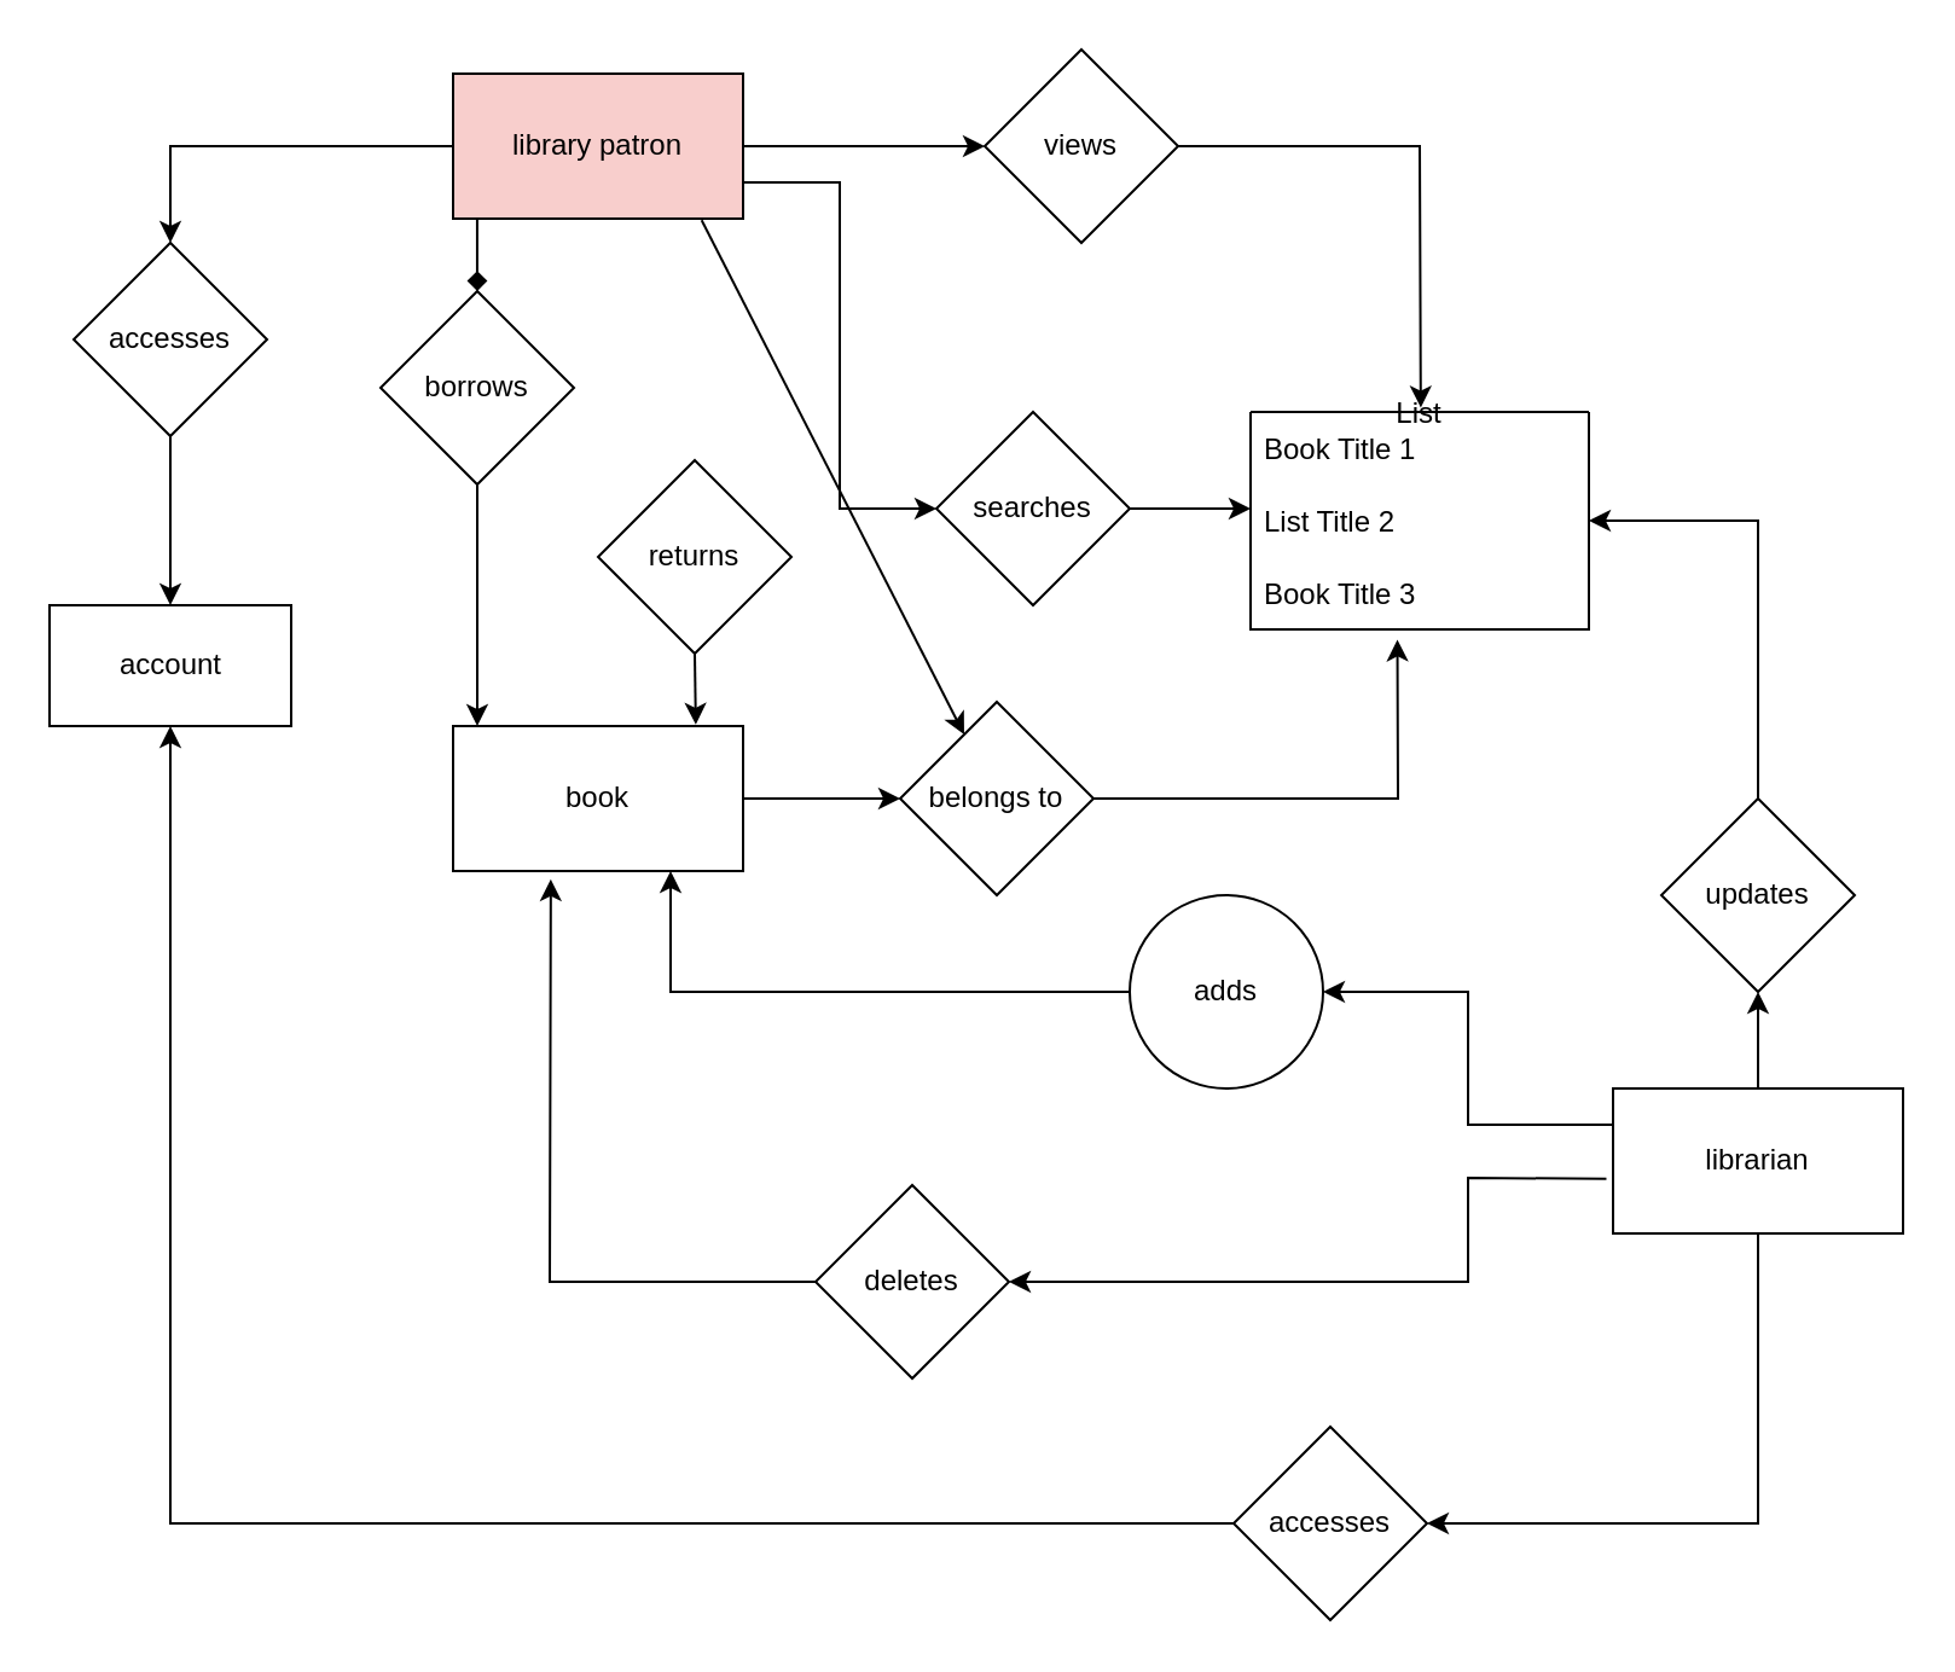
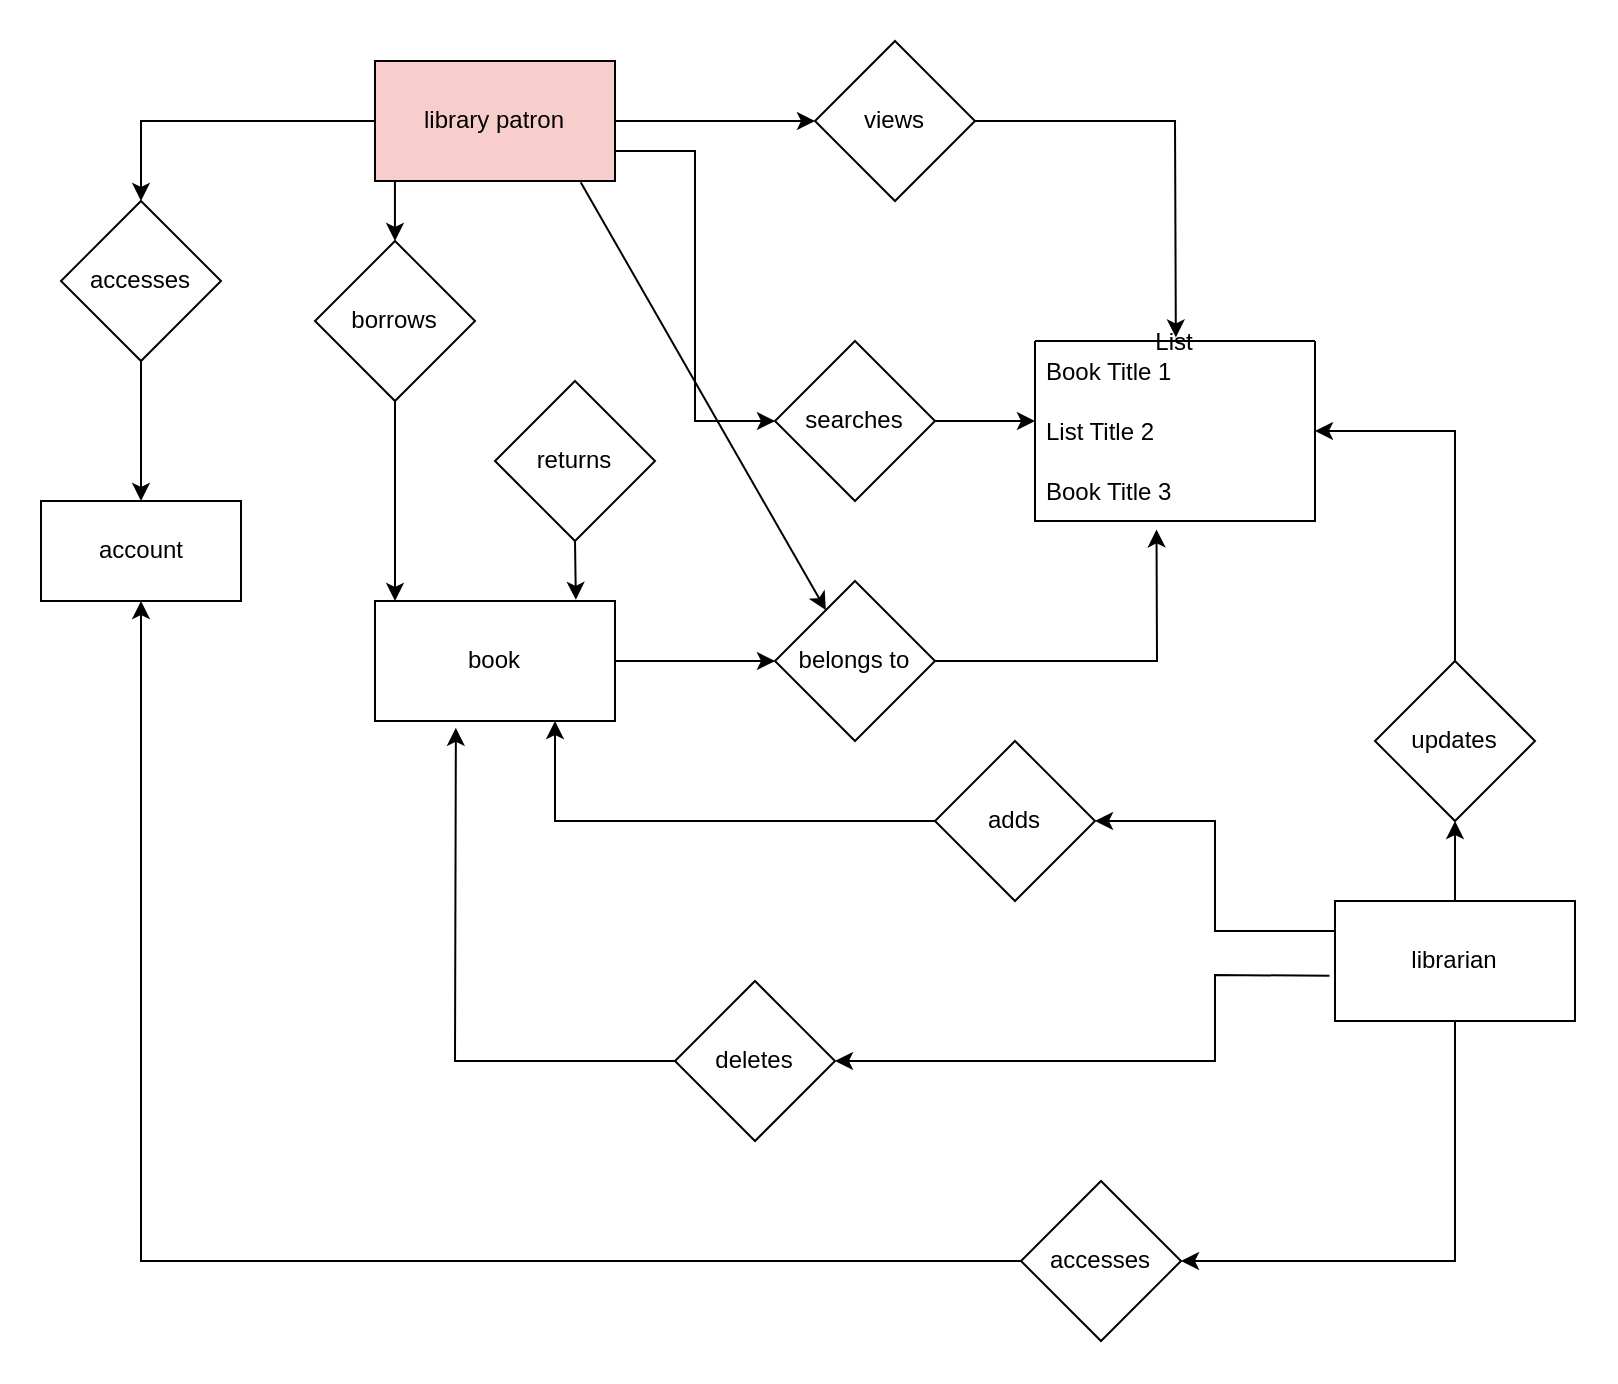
  <mxCell id="0" />
  <mxCell id="1" parent="0" />
  <mxCell id="2" value="library patron" style="rounded=0;whiteSpace=wrap;html=1;fillColor=#f8cecc;" vertex="1" parent="1"><mxGeometry x="187" y="30" width="120" height="60" as="geometry" /></mxCell>
  <mxCell id="3" value="views" style="rhombus;whiteSpace=wrap;html=1;" vertex="1" parent="1"><mxGeometry x="407" y="20" width="80" height="80" as="geometry" /></mxCell>
  <mxCell id="4" value="List" style="swimlane;fontStyle=0;childLayout=stackLayout;horizontal=1;startSize=0;horizontalStack=0;resizeParent=1;resizeParentMax=0;resizeLast=0;collapsible=1;marginBottom=0;" vertex="1" parent="1"><mxGeometry x="517" y="170" width="140" height="90" as="geometry" /></mxCell>
  <mxCell id="5" value="Book Title 1" style="text;strokeColor=none;fillColor=none;align=left;verticalAlign=middle;spacingLeft=4;spacingRight=4;overflow=hidden;points=[[0,0.5],[1,0.5]];portConstraint=eastwest;rotatable=0;" vertex="1" parent="4"><mxGeometry width="140" height="30" as="geometry" /></mxCell>
  <mxCell id="6" value="List Title 2" style="text;strokeColor=none;fillColor=none;align=left;verticalAlign=middle;spacingLeft=4;spacingRight=4;overflow=hidden;points=[[0,0.5],[1,0.5]];portConstraint=eastwest;rotatable=0;" vertex="1" parent="4"><mxGeometry y="30" width="140" height="30" as="geometry" /></mxCell>
  <mxCell id="7" value="Book Title 3" style="text;strokeColor=none;fillColor=none;align=left;verticalAlign=middle;spacingLeft=4;spacingRight=4;overflow=hidden;points=[[0,0.5],[1,0.5]];portConstraint=eastwest;rotatable=0;" vertex="1" parent="4"><mxGeometry y="60" width="140" height="30" as="geometry" /></mxCell>
  <mxCell id="8" value="" style="endArrow=classic;html=1;rounded=0;entryX=0;entryY=0.5;entryDx=0;entryDy=0;exitX=1;exitY=0.5;exitDx=0;exitDy=0;" edge="1" parent="1" source="2" target="3"><mxGeometry width="50" height="50" relative="1" as="geometry"><mxPoint x="307" y="140" as="sourcePoint" /><mxPoint x="357" y="90" as="targetPoint" /></mxGeometry></mxCell>
  <mxCell id="9" value="" style="endArrow=classic;html=1;rounded=0;entryX=0.503;entryY=-0.06;entryDx=0;entryDy=0;entryPerimeter=0;exitX=1;exitY=0.5;exitDx=0;exitDy=0;" edge="1" parent="1" source="3" target="5"><mxGeometry width="50" height="50" relative="1" as="geometry"><mxPoint x="427" y="130" as="sourcePoint" /><mxPoint x="477" y="80" as="targetPoint" /><Array as="points"><mxPoint x="587" y="60" /></Array></mxGeometry></mxCell>
  <mxCell id="10" value="book" style="rounded=0;whiteSpace=wrap;html=1;" vertex="1" parent="1"><mxGeometry x="187" y="300" width="120" height="60" as="geometry" /></mxCell>
  <mxCell id="11" value="borrows" style="rhombus;whiteSpace=wrap;html=1;" vertex="1" parent="1"><mxGeometry x="157" y="120" width="80" height="80" as="geometry" /></mxCell>
  <mxCell id="12" value="" style="endArrow=classic;html=1;rounded=0;exitX=0.5;exitY=1;exitDx=0;exitDy=0;" edge="1" parent="1" source="11"><mxGeometry width="50" height="50" relative="1" as="geometry"><mxPoint x="247" y="270" as="sourcePoint" /><mxPoint x="197" y="300" as="targetPoint" /></mxGeometry></mxCell>
- <mxCell id="13" value="" style="endArrow=diamond;html=1;rounded=0;entryX=0.5;entryY=0;entryDx=0;entryDy=0;exitX=0.083;exitY=1.003;exitDx=0;exitDy=0;exitPerimeter=0;" edge="1" parent="1" source="2" target="11"><mxGeometry width="50" height="50" relative="1" as="geometry"><mxPoint x="247" y="160" as="sourcePoint" /><mxPoint x="297" y="110" as="targetPoint" /></mxGeometry></mxCell>
+ <mxCell id="13" value="" style="endArrow=classic;html=1;rounded=0;entryX=0.5;entryY=0;entryDx=0;entryDy=0;exitX=0.083;exitY=1.003;exitDx=0;exitDy=0;exitPerimeter=0;" edge="1" parent="1" source="2" target="11"><mxGeometry width="50" height="50" relative="1" as="geometry"><mxPoint x="247" y="160" as="sourcePoint" /><mxPoint x="297" y="110" as="targetPoint" /></mxGeometry></mxCell>
  <mxCell id="14" value="returns" style="rhombus;whiteSpace=wrap;html=1;" vertex="1" parent="1"><mxGeometry x="247" y="190" width="80" height="80" as="geometry" /></mxCell>
  <mxCell id="15" value="" style="endArrow=classic;html=1;rounded=0;entryX=0.837;entryY=-0.01;entryDx=0;entryDy=0;entryPerimeter=0;" edge="1" parent="1" target="10"><mxGeometry width="50" height="50" relative="1" as="geometry"><mxPoint x="287" y="270" as="sourcePoint" /><mxPoint x="337" y="220" as="targetPoint" /></mxGeometry></mxCell>
  <mxCell id="16" value="" style="endArrow=classic;html=1;rounded=0;exitX=0.857;exitY=1.01;exitDx=0;exitDy=0;exitPerimeter=0;" edge="1" parent="1" source="2" target="26"><mxGeometry width="50" height="50" relative="1" as="geometry"><mxPoint x="287" y="160" as="sourcePoint" /><mxPoint x="337" y="110" as="targetPoint" /></mxGeometry></mxCell>
  <mxCell id="17" value="searches" style="rhombus;whiteSpace=wrap;html=1;" vertex="1" parent="1"><mxGeometry x="387" y="170" width="80" height="80" as="geometry" /></mxCell>
  <mxCell id="18" value="" style="endArrow=classic;html=1;rounded=0;exitX=1;exitY=0.75;exitDx=0;exitDy=0;entryX=0;entryY=0.5;entryDx=0;entryDy=0;" edge="1" parent="1" source="2" target="17"><mxGeometry width="50" height="50" relative="1" as="geometry"><mxPoint x="457" y="330" as="sourcePoint" /><mxPoint x="507" y="280" as="targetPoint" /><Array as="points"><mxPoint x="347" y="75" /><mxPoint x="347" y="150" /><mxPoint x="347" y="210" /></Array></mxGeometry></mxCell>
  <mxCell id="19" value="" style="endArrow=classic;html=1;rounded=0;exitX=1;exitY=0.5;exitDx=0;exitDy=0;" edge="1" parent="1" source="17"><mxGeometry width="50" height="50" relative="1" as="geometry"><mxPoint x="477" y="230" as="sourcePoint" /><mxPoint x="517" y="210" as="targetPoint" /></mxGeometry></mxCell>
  <mxCell id="20" value="librarian" style="rounded=0;whiteSpace=wrap;html=1;" vertex="1" parent="1"><mxGeometry x="667" y="450" width="120" height="60" as="geometry" /></mxCell>
  <mxCell id="21" value="updates" style="rhombus;whiteSpace=wrap;html=1;" vertex="1" parent="1"><mxGeometry x="687" y="330" width="80" height="80" as="geometry" /></mxCell>
  <mxCell id="22" value="" style="endArrow=classic;html=1;rounded=0;exitX=0.5;exitY=0;exitDx=0;exitDy=0;entryX=1;entryY=0.5;entryDx=0;entryDy=0;" edge="1" parent="1" source="21" target="6"><mxGeometry width="50" height="50" relative="1" as="geometry"><mxPoint x="457" y="330" as="sourcePoint" /><mxPoint x="507" y="280" as="targetPoint" /><Array as="points"><mxPoint x="727" y="215" /></Array></mxGeometry></mxCell>
  <mxCell id="23" value="" style="endArrow=classic;html=1;rounded=0;exitX=0.5;exitY=0;exitDx=0;exitDy=0;entryX=0.5;entryY=1;entryDx=0;entryDy=0;" edge="1" parent="1" source="20" target="21"><mxGeometry width="50" height="50" relative="1" as="geometry"><mxPoint x="457" y="330" as="sourcePoint" /><mxPoint x="507" y="280" as="targetPoint" /></mxGeometry></mxCell>
  <mxCell id="24" value="deletes" style="rhombus;whiteSpace=wrap;html=1;" vertex="1" parent="1"><mxGeometry x="337" y="490" width="80" height="80" as="geometry" /></mxCell>
- <mxCell id="25" value="adds" style="ellipse;whiteSpace=wrap;html=1;" vertex="1" parent="1"><mxGeometry x="467" y="370" width="80" height="80" as="geometry" /></mxCell>
- <mxCell id="26" value="belongs to" style="rhombus;whiteSpace=wrap;html=1;" vertex="1" parent="1"><mxGeometry x="372" y="290" width="80" height="80" as="geometry" /></mxCell>
+ <mxCell id="25" value="adds" style="rhombus;whiteSpace=wrap;html=1;" vertex="1" parent="1"><mxGeometry x="467" y="370" width="80" height="80" as="geometry" /></mxCell>
+ <mxCell id="26" value="belongs to" style="rhombus;whiteSpace=wrap;html=1;" vertex="1" parent="1"><mxGeometry x="387" y="290" width="80" height="80" as="geometry" /></mxCell>
  <mxCell id="27" value="" style="endArrow=classic;html=1;rounded=0;exitX=1;exitY=0.5;exitDx=0;exitDy=0;entryX=0;entryY=0.5;entryDx=0;entryDy=0;" edge="1" parent="1" source="10" target="26"><mxGeometry width="50" height="50" relative="1" as="geometry"><mxPoint x="457" y="330" as="sourcePoint" /><mxPoint x="507" y="280" as="targetPoint" /></mxGeometry></mxCell>
  <mxCell id="28" value="" style="endArrow=classic;html=1;rounded=0;exitX=1;exitY=0.5;exitDx=0;exitDy=0;entryX=0.434;entryY=1.14;entryDx=0;entryDy=0;entryPerimeter=0;" edge="1" parent="1" source="26" target="7"><mxGeometry width="50" height="50" relative="1" as="geometry"><mxPoint x="457" y="330" as="sourcePoint" /><mxPoint x="507" y="280" as="targetPoint" /><Array as="points"><mxPoint x="578" y="330" /></Array></mxGeometry></mxCell>
  <mxCell id="29" value="" style="endArrow=classic;html=1;rounded=0;exitX=0;exitY=0.5;exitDx=0;exitDy=0;entryX=0.75;entryY=1;entryDx=0;entryDy=0;" edge="1" parent="1" source="25" target="10"><mxGeometry width="50" height="50" relative="1" as="geometry"><mxPoint x="457" y="330" as="sourcePoint" /><mxPoint x="507" y="280" as="targetPoint" /><Array as="points"><mxPoint x="277" y="410" /></Array></mxGeometry></mxCell>
  <mxCell id="30" value="" style="endArrow=classic;html=1;rounded=0;exitX=0;exitY=0.25;exitDx=0;exitDy=0;entryX=1;entryY=0.5;entryDx=0;entryDy=0;" edge="1" parent="1" source="20" target="25"><mxGeometry width="50" height="50" relative="1" as="geometry"><mxPoint x="457" y="330" as="sourcePoint" /><mxPoint x="507" y="280" as="targetPoint" /><Array as="points"><mxPoint x="607" y="465" /><mxPoint x="607" y="410" /></Array></mxGeometry></mxCell>
  <mxCell id="31" value="" style="endArrow=classic;html=1;rounded=0;entryX=1;entryY=0.5;entryDx=0;entryDy=0;exitX=-0.023;exitY=0.623;exitDx=0;exitDy=0;exitPerimeter=0;" edge="1" parent="1" source="20" target="24"><mxGeometry width="50" height="50" relative="1" as="geometry"><mxPoint x="457" y="330" as="sourcePoint" /><mxPoint x="507" y="280" as="targetPoint" /><Array as="points"><mxPoint x="607" y="487" /><mxPoint x="607" y="530" /></Array></mxGeometry></mxCell>
  <mxCell id="32" value="" style="endArrow=classic;html=1;rounded=0;exitX=0;exitY=0.5;exitDx=0;exitDy=0;entryX=0.337;entryY=1.057;entryDx=0;entryDy=0;entryPerimeter=0;" edge="1" parent="1" source="24" target="10"><mxGeometry width="50" height="50" relative="1" as="geometry"><mxPoint x="457" y="330" as="sourcePoint" /><mxPoint x="507" y="280" as="targetPoint" /><Array as="points"><mxPoint x="227" y="530" /></Array></mxGeometry></mxCell>
  <mxCell id="33" value="account" style="html=1;dashed=0;whitespace=wrap;" vertex="1" parent="1"><mxGeometry x="20" y="250" width="100" height="50" as="geometry" /></mxCell>
  <mxCell id="34" value="accesses" style="rhombus;whiteSpace=wrap;html=1;" vertex="1" parent="1"><mxGeometry x="30" y="100" width="80" height="80" as="geometry" /></mxCell>
  <mxCell id="35" value="" style="endArrow=classic;html=1;rounded=0;exitX=0;exitY=0.5;exitDx=0;exitDy=0;entryX=0.5;entryY=0;entryDx=0;entryDy=0;" edge="1" parent="1" source="2" target="34"><mxGeometry width="50" height="50" relative="1" as="geometry"><mxPoint x="350" y="250" as="sourcePoint" /><mxPoint x="400" y="200" as="targetPoint" /><Array as="points"><mxPoint x="70" y="60" /></Array></mxGeometry></mxCell>
  <mxCell id="36" value="" style="endArrow=classic;html=1;rounded=0;entryX=0.5;entryY=0;entryDx=0;entryDy=0;exitX=0.5;exitY=1;exitDx=0;exitDy=0;" edge="1" parent="1" source="34" target="33"><mxGeometry width="50" height="50" relative="1" as="geometry"><mxPoint x="350" y="250" as="sourcePoint" /><mxPoint x="400" y="200" as="targetPoint" /></mxGeometry></mxCell>
  <mxCell id="37" value="accesses" style="rhombus;whiteSpace=wrap;html=1;" vertex="1" parent="1"><mxGeometry x="510" y="590" width="80" height="80" as="geometry" /></mxCell>
  <mxCell id="38" value="" style="endArrow=classic;html=1;rounded=0;entryX=0.5;entryY=1;entryDx=0;entryDy=0;exitX=0;exitY=0.5;exitDx=0;exitDy=0;" edge="1" parent="1" source="37" target="33"><mxGeometry width="50" height="50" relative="1" as="geometry"><mxPoint x="350" y="430" as="sourcePoint" /><mxPoint x="400" y="380" as="targetPoint" /><Array as="points"><mxPoint x="70" y="630" /></Array></mxGeometry></mxCell>
  <mxCell id="39" value="" style="endArrow=classic;html=1;rounded=0;entryX=1;entryY=0.5;entryDx=0;entryDy=0;exitX=0.5;exitY=1;exitDx=0;exitDy=0;" edge="1" parent="1" source="20" target="37"><mxGeometry width="50" height="50" relative="1" as="geometry"><mxPoint x="350" y="430" as="sourcePoint" /><mxPoint x="400" y="380" as="targetPoint" /><Array as="points"><mxPoint x="727" y="630" /></Array></mxGeometry></mxCell>
